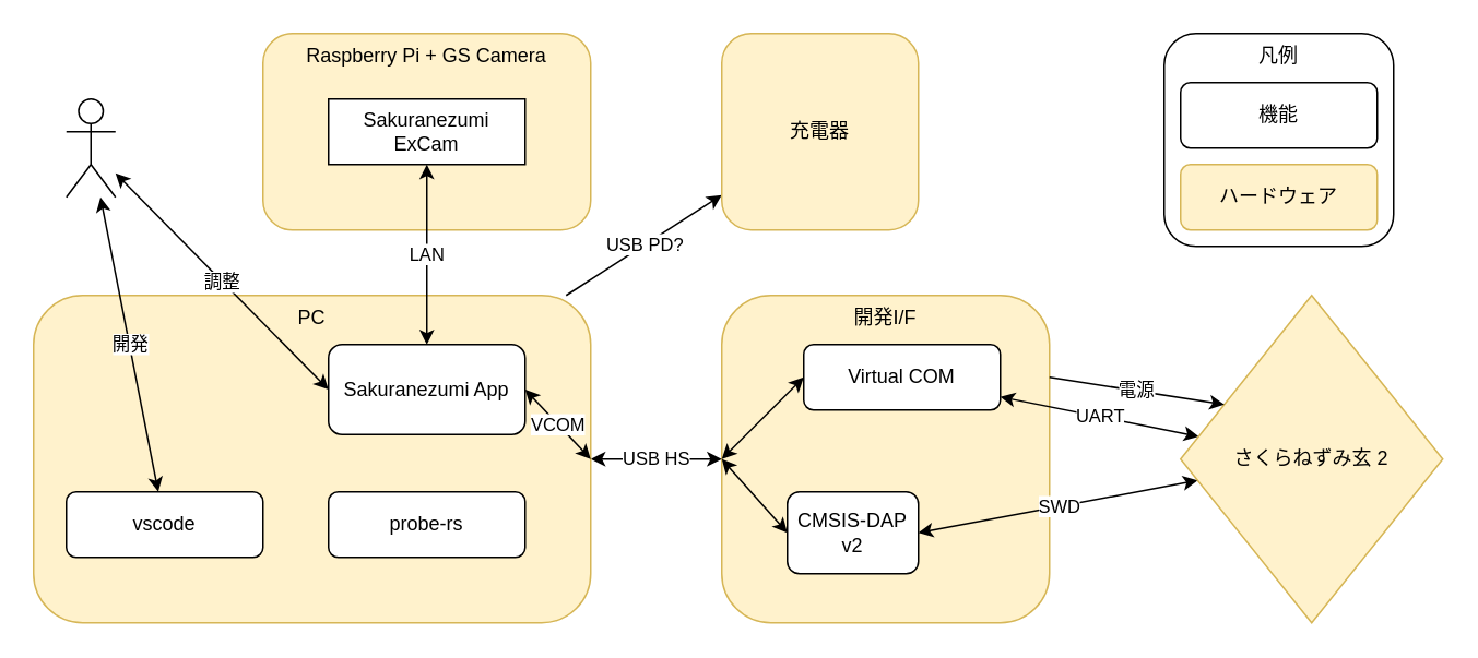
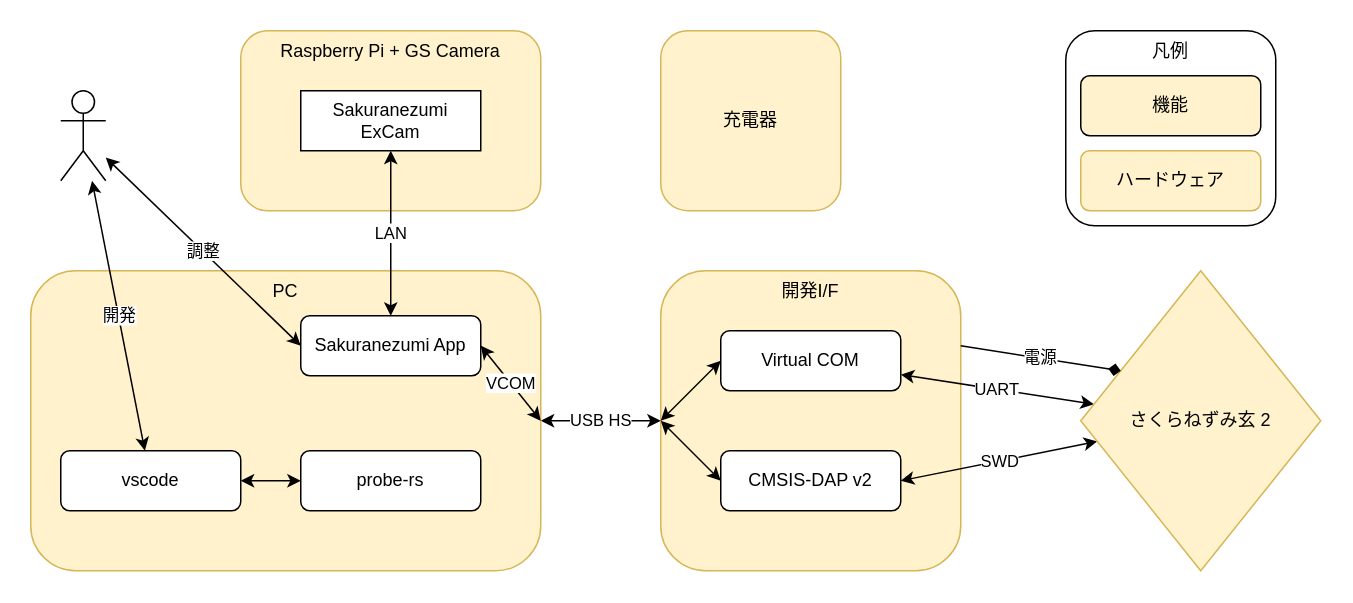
  <mxCell id="0" />
  <mxCell id="1" parent="0" />
  <mxCell id="2" value="" style="group" vertex="1" connectable="0" parent="1"><mxGeometry x="160" y="20" width="200" height="120" as="geometry" /></mxCell>
  <mxCell id="3" value="Raspberry Pi + GS Camera" style="rounded=1;whiteSpace=wrap;html=1;verticalAlign=top;fillColor=#fff2cc;strokeColor=#d6b656;" parent="2" vertex="1"><mxGeometry width="200" height="120" as="geometry" /></mxCell>
  <mxCell id="4" value="Sakuranezumi ExCam" style="whiteSpace=wrap;html=1;rounded=0;" parent="2" vertex="1"><mxGeometry x="40" y="40" width="120" height="40" as="geometry" /></mxCell>
  <mxCell id="5" value="" style="group" parent="1" vertex="1" connectable="0"><mxGeometry x="440" y="180" width="200" height="200" as="geometry" /></mxCell>
  <mxCell id="6" value="開発I/F" style="rounded=1;whiteSpace=wrap;html=1;align=center;verticalAlign=top;fillColor=#fff2cc;strokeColor=#d6b656;" parent="5" vertex="1"><mxGeometry width="200" height="200" as="geometry" /></mxCell>
- <mxCell id="7" value="CMSIS-DAP v2" style="rounded=1;whiteSpace=wrap;html=1;" parent="5" vertex="1"><mxGeometry x="40" y="120" width="80" height="50" as="geometry" /></mxCell>
+ <mxCell id="7" value="CMSIS-DAP v2" style="rounded=1;whiteSpace=wrap;html=1;" parent="5" vertex="1"><mxGeometry x="40" y="120" width="120" height="40" as="geometry" /></mxCell>
  <mxCell id="8" style="edgeStyle=none;html=1;exitX=0;exitY=0.5;exitDx=0;exitDy=0;entryX=0;entryY=0.5;entryDx=0;entryDy=0;startArrow=classic;startFill=1;" parent="5" source="6" target="7" edge="1"><mxGeometry relative="1" as="geometry" /></mxCell>
- <mxCell id="9" value="Virtual COM" style="rounded=1;whiteSpace=wrap;html=1;" parent="5" vertex="1"><mxGeometry x="50" y="30" width="120" height="40" as="geometry" /></mxCell>
+ <mxCell id="9" value="Virtual COM" style="rounded=1;whiteSpace=wrap;html=1;" parent="5" vertex="1"><mxGeometry x="40" y="40" width="120" height="40" as="geometry" /></mxCell>
  <mxCell id="10" style="edgeStyle=none;html=1;exitX=0;exitY=0.5;exitDx=0;exitDy=0;entryX=0;entryY=0.5;entryDx=0;entryDy=0;startArrow=classic;startFill=1;" parent="5" source="6" target="9" edge="1"><mxGeometry relative="1" as="geometry" /></mxCell>
  <mxCell id="11" value="USB HS" style="edgeStyle=none;html=1;exitX=0;exitY=0.5;exitDx=0;exitDy=0;startArrow=classic;startFill=1;entryX=1;entryY=0.5;entryDx=0;entryDy=0;" parent="1" source="6" target="18" edge="1"><mxGeometry relative="1" as="geometry" /></mxCell>
  <mxCell id="12" value="SWD" style="edgeStyle=none;html=1;exitX=1;exitY=0.5;exitDx=0;exitDy=0;startArrow=classic;startFill=1;" parent="1" source="7" target="14" edge="1"><mxGeometry relative="1" as="geometry" /></mxCell>
  <mxCell id="13" value="UART" style="edgeStyle=none;html=1;startArrow=classic;startFill=1;" parent="1" source="9" target="14" edge="1"><mxGeometry relative="1" as="geometry" /></mxCell>
  <mxCell id="14" value="さくらねずみ玄 2" style="rhombus;whiteSpace=wrap;html=1;align=center;verticalAlign=middle;fillColor=#fff2cc;strokeColor=#d6b656;" parent="1" vertex="1"><mxGeometry x="720" y="180" width="160" height="200" as="geometry" /></mxCell>
- <mxCell id="15" value="電源" style="edgeStyle=none;html=1;entryX=0;entryY=0.25;entryDx=0;entryDy=0;startArrow=none;startFill=0;exitX=1;exitY=0.25;exitDx=0;exitDy=0;" parent="1" source="6" target="14" edge="1"><mxGeometry relative="1" as="geometry" /></mxCell>
+ <mxCell id="15" value="電源" style="edgeStyle=none;html=1;entryX=0;entryY=0.25;entryDx=0;entryDy=0;startArrow=none;startFill=0;exitX=1;exitY=0.25;exitDx=0;exitDy=0;endArrow=diamond;" parent="1" source="6" target="14" edge="1"><mxGeometry relative="1" as="geometry" /></mxCell>
  <mxCell id="16" style="edgeStyle=none;html=1;exitX=1;exitY=0.5;exitDx=0;exitDy=0;entryX=1;entryY=0.5;entryDx=0;entryDy=0;startArrow=classic;startFill=1;" parent="1" source="18" target="21" edge="1"><mxGeometry relative="1" as="geometry" /></mxCell>
- <mxCell id="17" value="USB PD?" style="edgeStyle=none;html=1;" edge="1" parent="1" source="18" target="28"><mxGeometry relative="1" as="geometry" /></mxCell>
  <mxCell id="18" value="PC" style="rounded=1;whiteSpace=wrap;html=1;align=center;verticalAlign=top;fillColor=#fff2cc;strokeColor=#d6b656;" parent="1" vertex="1"><mxGeometry x="20" y="180" width="340" height="200" as="geometry" /></mxCell>
  <mxCell id="19" value="probe-rs" style="rounded=1;whiteSpace=wrap;html=1;" parent="1" vertex="1"><mxGeometry x="200" y="300" width="120" height="40" as="geometry" /></mxCell>
  <mxCell id="20" value="VCOM" style="edgeStyle=none;html=1;exitX=1;exitY=0.5;exitDx=0;exitDy=0;entryX=1;entryY=0.5;entryDx=0;entryDy=0;startArrow=classic;startFill=1;" parent="1" source="21" target="18" edge="1"><mxGeometry relative="1" as="geometry" /></mxCell>
- <mxCell id="21" value="Sakuranezumi App" style="rounded=1;whiteSpace=wrap;html=1;" parent="1" vertex="1"><mxGeometry x="200" y="210" width="120" height="55" as="geometry" /></mxCell>
+ <mxCell id="21" value="Sakuranezumi App" style="rounded=1;whiteSpace=wrap;html=1;" parent="1" vertex="1"><mxGeometry x="200" y="210" width="120" height="40" as="geometry" /></mxCell>
  <mxCell id="22" value="LAN" style="edgeStyle=none;html=1;startArrow=classic;startFill=1;" parent="1" source="21" target="4" edge="1"><mxGeometry relative="1" as="geometry"><mxPoint as="offset" /></mxGeometry></mxCell>
+ <mxCell id="23" style="edgeStyle=none;html=1;exitX=1;exitY=0.5;exitDx=0;exitDy=0;entryX=0;entryY=0.5;entryDx=0;entryDy=0;startArrow=classic;startFill=1;" parent="1" source="24" target="19" edge="1"><mxGeometry relative="1" as="geometry" /></mxCell>
  <mxCell id="24" value="vscode" style="rounded=1;whiteSpace=wrap;html=1;" parent="1" vertex="1"><mxGeometry x="40" y="300" width="120" height="40" as="geometry" /></mxCell>
  <mxCell id="25" value="調整" style="edgeStyle=none;html=1;entryX=0;entryY=0.5;entryDx=0;entryDy=0;startArrow=classic;startFill=1;" parent="1" source="27" target="21" edge="1"><mxGeometry relative="1" as="geometry" /></mxCell>
  <mxCell id="26" value="開発" style="edgeStyle=none;html=1;startArrow=classic;startFill=1;" parent="1" source="27" target="24" edge="1"><mxGeometry relative="1" as="geometry" /></mxCell>
  <mxCell id="27" value="" style="shape=umlActor;verticalLabelPosition=bottom;verticalAlign=top;html=1;outlineConnect=0;" parent="1" vertex="1"><mxGeometry x="40" y="60" width="30" height="60" as="geometry" /></mxCell>
  <mxCell id="28" value="充電器" style="rounded=1;whiteSpace=wrap;html=1;align=center;verticalAlign=middle;fillColor=#fff2cc;strokeColor=#d6b656;" vertex="1" parent="1"><mxGeometry x="440" y="20" width="120" height="120" as="geometry" /></mxCell>
  <mxCell id="29" value="" style="group" vertex="1" connectable="0" parent="1"><mxGeometry x="710" y="20" width="140" height="130" as="geometry" /></mxCell>
  <mxCell id="30" value="凡例" style="rounded=1;whiteSpace=wrap;html=1;verticalAlign=top;align=center;" vertex="1" parent="29"><mxGeometry width="140" height="130" as="geometry" /></mxCell>
- <mxCell id="31" value="機能" style="rounded=1;whiteSpace=wrap;html=1;" vertex="1" parent="29"><mxGeometry x="10" y="30" width="120" height="40" as="geometry" /></mxCell>
+ <mxCell id="31" value="機能" style="rounded=1;whiteSpace=wrap;html=1;fillColor=#fff2cc;" vertex="1" parent="29"><mxGeometry x="10" y="30" width="120" height="40" as="geometry" /></mxCell>
  <mxCell id="32" value="ハードウェア" style="rounded=1;whiteSpace=wrap;html=1;fillColor=#fff2cc;strokeColor=#d6b656;" vertex="1" parent="29"><mxGeometry x="10" y="80" width="120" height="40" as="geometry" /></mxCell>
